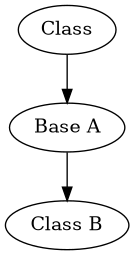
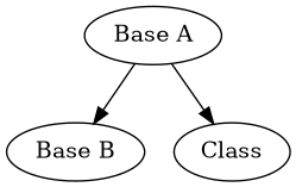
  digraph {
    n1 [label="Base A"]
-   n2 [label="Class B"]
+   n2 [label="Base B"]
    n3 [label=Class]
    n1 -> n2
-   n3 -> n1
+   n1 -> n3
  }
